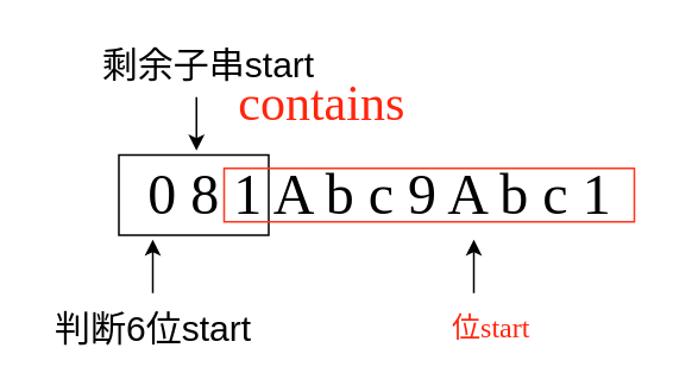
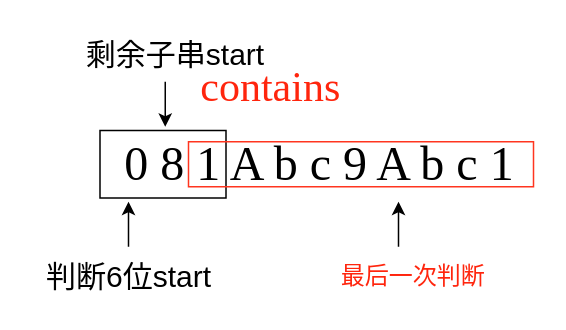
  <mxCell id="0" />
  <mxCell id="1" parent="0" />
  <mxCell id="2" value="&lt;pre style=&quot;margin: 0px 12px 0px 0px ; padding: 0px ; font-weight: 400 ; font-size: 32px ; position: relative ; border: none ; background: rgb(247 , 248 , 249) ; word-break: break-word ; font-family: &amp;#34;courier&amp;#34; , &amp;#34;courier new&amp;#34; , monospace ; overflow-wrap: break-word ; font-style: normal ; letter-spacing: normal ; text-indent: 0px ; text-transform: none ; word-spacing: 0px&quot;&gt;&lt;br&gt;&lt;/pre&gt;" style="text;whiteSpace=wrap;html=1;fontSize=32;" vertex="1" parent="1"><mxGeometry x="85" y="129" width="220" height="50" as="geometry" /></mxCell>
  <mxCell id="3" value="" style="endArrow=classic;html=1;fontSize=32;" edge="1" parent="1"><mxGeometry width="50" height="50" relative="1" as="geometry"><mxPoint x="85" y="164" as="sourcePoint" /><mxPoint x="85" y="134" as="targetPoint" /></mxGeometry></mxCell>
  <mxCell id="4" value="" style="endArrow=classic;html=1;fontSize=32;" edge="1" parent="1"><mxGeometry width="50" height="50" relative="1" as="geometry"><mxPoint x="109.5" y="54" as="sourcePoint" /><mxPoint x="109.5" y="84" as="targetPoint" /></mxGeometry></mxCell>
  <mxCell id="5" value="判断6位start" style="text;html=1;align=center;verticalAlign=middle;resizable=0;points=[];autosize=1;strokeColor=none;fontSize=20;" vertex="1" parent="1"><mxGeometry x="20" y="168" width="130" height="30" as="geometry" /></mxCell>
  <mxCell id="6" value="剩余子串start" style="text;html=1;align=center;verticalAlign=middle;resizable=0;points=[];autosize=1;strokeColor=none;fontSize=20;" vertex="1" parent="1"><mxGeometry x="51" y="20" width="130" height="30" as="geometry" /></mxCell>
  <mxCell id="7" value="0 8 1 A b c 9 A b c 1" style="text;html=1;align=center;verticalAlign=middle;resizable=0;points=[];autosize=1;strokeColor=none;fontSize=32;fontColor=#000000;fontStyle=0;fontFamily=Times New Roman;" vertex="1" parent="1"><mxGeometry x="72" y="89" width="280" height="40" as="geometry" /></mxCell>
  <mxCell id="8" value="" style="endArrow=classic;html=1;fontSize=32;fontColor=#FF250D;" edge="1" parent="1"><mxGeometry width="50" height="50" relative="1" as="geometry"><mxPoint x="265" y="164" as="sourcePoint" /><mxPoint x="265" y="134" as="targetPoint" /></mxGeometry></mxCell>
  <mxCell id="9" value="" style="rounded=0;whiteSpace=wrap;html=1;fontFamily=Times New Roman;fontSize=32;fontColor=#FF250D;fillColor=none;" vertex="1" parent="1"><mxGeometry x="66" y="86.5" width="84" height="45" as="geometry" /></mxCell>
  <mxCell id="10" value="" style="rounded=0;whiteSpace=wrap;html=1;fontFamily=Times New Roman;fontSize=32;fontColor=#FF250D;fillColor=none;strokeColor=#FF351F;" vertex="1" parent="1"><mxGeometry x="125" y="94" width="230" height="30" as="geometry" /></mxCell>
  <mxCell id="11" value="contains" style="text;html=1;strokeColor=none;fillColor=none;align=center;verticalAlign=middle;whiteSpace=wrap;rounded=0;fontFamily=Times New Roman;fontSize=28;fontColor=#FF250D;" vertex="1" parent="1"><mxGeometry x="125" y="34" width="110" height="46" as="geometry" /></mxCell>
- <mxCell id="12" value="位start" style="text;html=1;strokeColor=none;fillColor=none;align=center;verticalAlign=middle;whiteSpace=wrap;rounded=0;fontFamily=Times New Roman;fontSize=16;fontColor=#FF250D;" vertex="1" parent="1"><mxGeometry x="215" y="173" width="120" height="20" as="geometry" /></mxCell>
+ <mxCell id="12" value="最后一次判断" style="text;html=1;strokeColor=none;fillColor=none;align=center;verticalAlign=middle;whiteSpace=wrap;rounded=0;fontFamily=Times New Roman;fontSize=16;fontColor=#FF250D;" vertex="1" parent="1"><mxGeometry x="215" y="173" width="120" height="20" as="geometry" /></mxCell>
